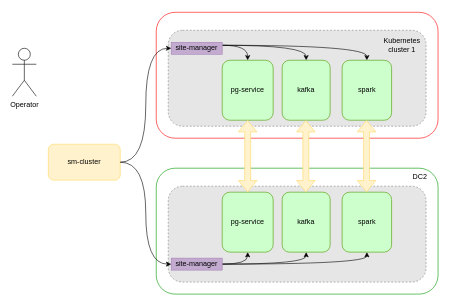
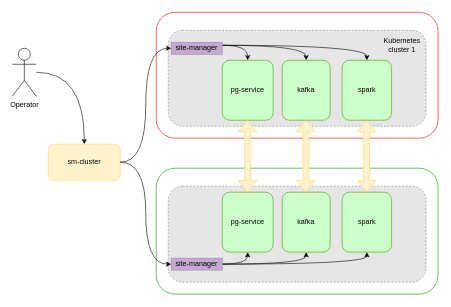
  <mxCell id="0" />
  <mxCell id="1" parent="0" />
+ <mxCell id="2" style="edgeStyle=orthogonalEdgeStyle;curved=1;rounded=0;orthogonalLoop=1;jettySize=auto;html=1;entryX=0.5;entryY=0;entryDx=0;entryDy=0;strokeColor=#000000;fillColor=#FFF2CC;" parent="1" source="3" target="4" edge="1"><mxGeometry relative="1" as="geometry" /></mxCell>
  <mxCell id="3" value="Operator" style="shape=umlActor;verticalLabelPosition=bottom;verticalAlign=top;html=1;outlineConnect=0;" parent="1" vertex="1"><mxGeometry x="20" y="80" width="40" height="80" as="geometry" /></mxCell>
  <mxCell id="4" value="sm-cluster" style="rounded=1;whiteSpace=wrap;html=1;fillColor=#FFF2CC;strokeColor=#FFD966;" parent="1" vertex="1"><mxGeometry x="80" y="240" width="120" height="60" as="geometry" /></mxCell>
  <mxCell id="5" value="" style="rounded=1;whiteSpace=wrap;html=1;shadow=0;strokeColor=#FF0000;fillColor=none;" parent="1" vertex="1"><mxGeometry x="260" y="20" width="470" height="210" as="geometry" /></mxCell>
  <mxCell id="6" value="" style="rounded=1;dashed=1;whiteSpace=wrap;html=1;shadow=0;strokeColor=#808080;fillColor=#E6E6E6;" parent="1" vertex="1"><mxGeometry x="280" y="50" width="430" height="160" as="geometry" /></mxCell>
  <mxCell id="7" value="Kubernetes cluster 1" style="text;html=1;strokeColor=none;fillColor=none;align=center;verticalAlign=middle;whiteSpace=wrap;rounded=0;shadow=0;" parent="1" vertex="1"><mxGeometry x="630" y="50" width="80" height="50" as="geometry" /></mxCell>
  <mxCell id="8" style="edgeStyle=orthogonalEdgeStyle;rounded=0;orthogonalLoop=1;jettySize=auto;html=1;exitX=1;exitY=0.25;exitDx=0;exitDy=0;entryX=0.5;entryY=0;entryDx=0;entryDy=0;curved=1;" parent="1" source="11" target="12" edge="1"><mxGeometry relative="1" as="geometry" /></mxCell>
  <mxCell id="9" style="edgeStyle=orthogonalEdgeStyle;curved=1;rounded=0;orthogonalLoop=1;jettySize=auto;html=1;exitX=1;exitY=0.25;exitDx=0;exitDy=0;" parent="1" source="11" target="13" edge="1"><mxGeometry relative="1" as="geometry" /></mxCell>
  <mxCell id="10" style="edgeStyle=orthogonalEdgeStyle;curved=1;rounded=0;orthogonalLoop=1;jettySize=auto;html=1;exitX=1;exitY=0.25;exitDx=0;exitDy=0;entryX=0.5;entryY=0;entryDx=0;entryDy=0;" parent="1" source="11" target="14" edge="1"><mxGeometry relative="1" as="geometry" /></mxCell>
  <mxCell id="11" value="site-manager" style="rounded=0;whiteSpace=wrap;html=1;shadow=0;strokeColor=#A680B8;fillColor=#C3ABD0;" parent="1" vertex="1"><mxGeometry x="285" y="70" width="85" height="20" as="geometry" /></mxCell>
  <mxCell id="12" value="pg-service" style="rounded=1;whiteSpace=wrap;html=1;shadow=0;strokeColor=#4D9900;fillColor=#CCFFCC;" parent="1" vertex="1"><mxGeometry x="370" y="100" width="85" height="100" as="geometry" /></mxCell>
  <mxCell id="13" value="kafka" style="rounded=1;whiteSpace=wrap;html=1;shadow=0;strokeColor=#4D9900;fillColor=#CCFFCC;" parent="1" vertex="1"><mxGeometry x="470" y="100" width="80" height="100" as="geometry" /></mxCell>
  <mxCell id="14" value="spark" style="rounded=1;whiteSpace=wrap;html=1;shadow=0;strokeColor=#4D9900;fillColor=#CCFFCC;" parent="1" vertex="1"><mxGeometry x="570" y="100" width="82.5" height="100" as="geometry" /></mxCell>
  <mxCell id="15" value="" style="rounded=1;whiteSpace=wrap;html=1;shadow=0;strokeColor=#009900;fillColor=none;" parent="1" vertex="1"><mxGeometry x="260" y="280" width="470" height="210" as="geometry" /></mxCell>
  <mxCell id="16" value="" style="rounded=1;dashed=1;whiteSpace=wrap;html=1;shadow=0;strokeColor=#808080;fillColor=#E6E6E6;" parent="1" vertex="1"><mxGeometry x="280" y="310" width="430" height="160" as="geometry" /></mxCell>
  <mxCell id="17" style="edgeStyle=orthogonalEdgeStyle;curved=1;rounded=0;orthogonalLoop=1;jettySize=auto;html=1;exitX=1;exitY=0.5;exitDx=0;exitDy=0;entryX=0.5;entryY=1;entryDx=0;entryDy=0;" parent="1" source="20" target="22" edge="1"><mxGeometry relative="1" as="geometry" /></mxCell>
  <mxCell id="18" style="edgeStyle=orthogonalEdgeStyle;curved=1;rounded=0;orthogonalLoop=1;jettySize=auto;html=1;exitX=1;exitY=0.5;exitDx=0;exitDy=0;entryX=0.5;entryY=1;entryDx=0;entryDy=0;" parent="1" source="20" target="23" edge="1"><mxGeometry relative="1" as="geometry" /></mxCell>
  <mxCell id="19" style="edgeStyle=orthogonalEdgeStyle;curved=1;rounded=0;orthogonalLoop=1;jettySize=auto;html=1;exitX=1;exitY=0.5;exitDx=0;exitDy=0;" parent="1" source="20" target="24" edge="1"><mxGeometry relative="1" as="geometry" /></mxCell>
  <mxCell id="20" value="site-manager" style="rounded=0;whiteSpace=wrap;html=1;shadow=0;strokeColor=#A680B8;fillColor=#C3ABD0;" parent="1" vertex="1"><mxGeometry x="285" y="430" width="85" height="20" as="geometry" /></mxCell>
- <mxCell id="21" value="DC2" style="text;html=1;strokeColor=none;fillColor=none;align=center;verticalAlign=middle;whiteSpace=wrap;rounded=0;shadow=0;" parent="1" vertex="1"><mxGeometry x="670" y="280" width="60" height="30" as="geometry" /></mxCell>
  <mxCell id="22" value="pg-service" style="rounded=1;whiteSpace=wrap;html=1;shadow=0;strokeColor=#4D9900;fillColor=#CCFFCC;" parent="1" vertex="1"><mxGeometry x="370" y="320" width="85" height="100" as="geometry" /></mxCell>
  <mxCell id="23" value="kafka" style="rounded=1;whiteSpace=wrap;html=1;shadow=0;strokeColor=#4D9900;fillColor=#CCFFCC;" parent="1" vertex="1"><mxGeometry x="470" y="320" width="80" height="100" as="geometry" /></mxCell>
  <mxCell id="24" value="spark" style="rounded=1;whiteSpace=wrap;html=1;shadow=0;strokeColor=#4D9900;fillColor=#CCFFCC;" parent="1" vertex="1"><mxGeometry x="570" y="320" width="82.5" height="100" as="geometry" /></mxCell>
  <mxCell id="25" value="" style="shape=flexArrow;endArrow=classic;startArrow=classic;html=1;rounded=0;curved=1;entryX=0.5;entryY=1;entryDx=0;entryDy=0;strokeColor=#FFD966;fillColor=#FFF2CC;" parent="1" source="22" target="12" edge="1"><mxGeometry width="100" height="100" relative="1" as="geometry"><mxPoint x="140" y="340" as="sourcePoint" /><mxPoint x="240" y="240" as="targetPoint" /></mxGeometry></mxCell>
  <mxCell id="26" value="" style="shape=flexArrow;endArrow=classic;startArrow=classic;html=1;rounded=0;curved=1;entryX=0.5;entryY=1;entryDx=0;entryDy=0;strokeColor=#FFD966;fillColor=#FFF2CC;" parent="1" edge="1"><mxGeometry width="100" height="100" relative="1" as="geometry"><mxPoint x="509.5" y="320" as="sourcePoint" /><mxPoint x="509.5" y="200" as="targetPoint" /></mxGeometry></mxCell>
  <mxCell id="27" value="" style="shape=flexArrow;endArrow=classic;startArrow=classic;html=1;rounded=0;curved=1;entryX=0.5;entryY=1;entryDx=0;entryDy=0;strokeColor=#FFD966;fillColor=#FFF2CC;" parent="1" edge="1"><mxGeometry width="100" height="100" relative="1" as="geometry"><mxPoint x="610.75" y="320" as="sourcePoint" /><mxPoint x="610.75" y="200" as="targetPoint" /></mxGeometry></mxCell>
  <mxCell id="28" style="edgeStyle=orthogonalEdgeStyle;curved=1;rounded=0;orthogonalLoop=1;jettySize=auto;html=1;exitX=1;exitY=0.5;exitDx=0;exitDy=0;entryX=0;entryY=0.5;entryDx=0;entryDy=0;strokeColor=#000000;fillColor=#FFF2CC;" parent="1" source="4" target="11" edge="1"><mxGeometry relative="1" as="geometry" /></mxCell>
  <mxCell id="29" style="edgeStyle=orthogonalEdgeStyle;curved=1;rounded=0;orthogonalLoop=1;jettySize=auto;html=1;exitX=1;exitY=0.5;exitDx=0;exitDy=0;entryX=0;entryY=0.5;entryDx=0;entryDy=0;strokeColor=#000000;fillColor=#FFF2CC;" parent="1" source="4" target="20" edge="1"><mxGeometry relative="1" as="geometry" /></mxCell>
